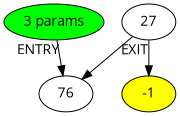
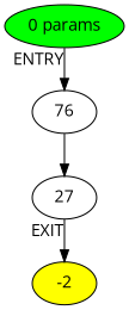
  digraph {
    fontname="Open Sans"
    node [fontname="Open Sans"]
    edge [fontname="Open Sans"]
    n1 [label=76]
    n2 [label=27]
-   -1 [fillcolor=yellow style=filled]
-   n4 [fillcolor=green label="3 params" style=filled]
-   n2 -> n1
+   -1 [fillcolor=yellow style=filled label=-2]
+   n4 [fillcolor=green label="0 params" style=filled]
+   n1 -> n2
    n2 -> -1 [xlabel=EXIT]
    n4 -> n1 [xlabel=ENTRY]
  }
